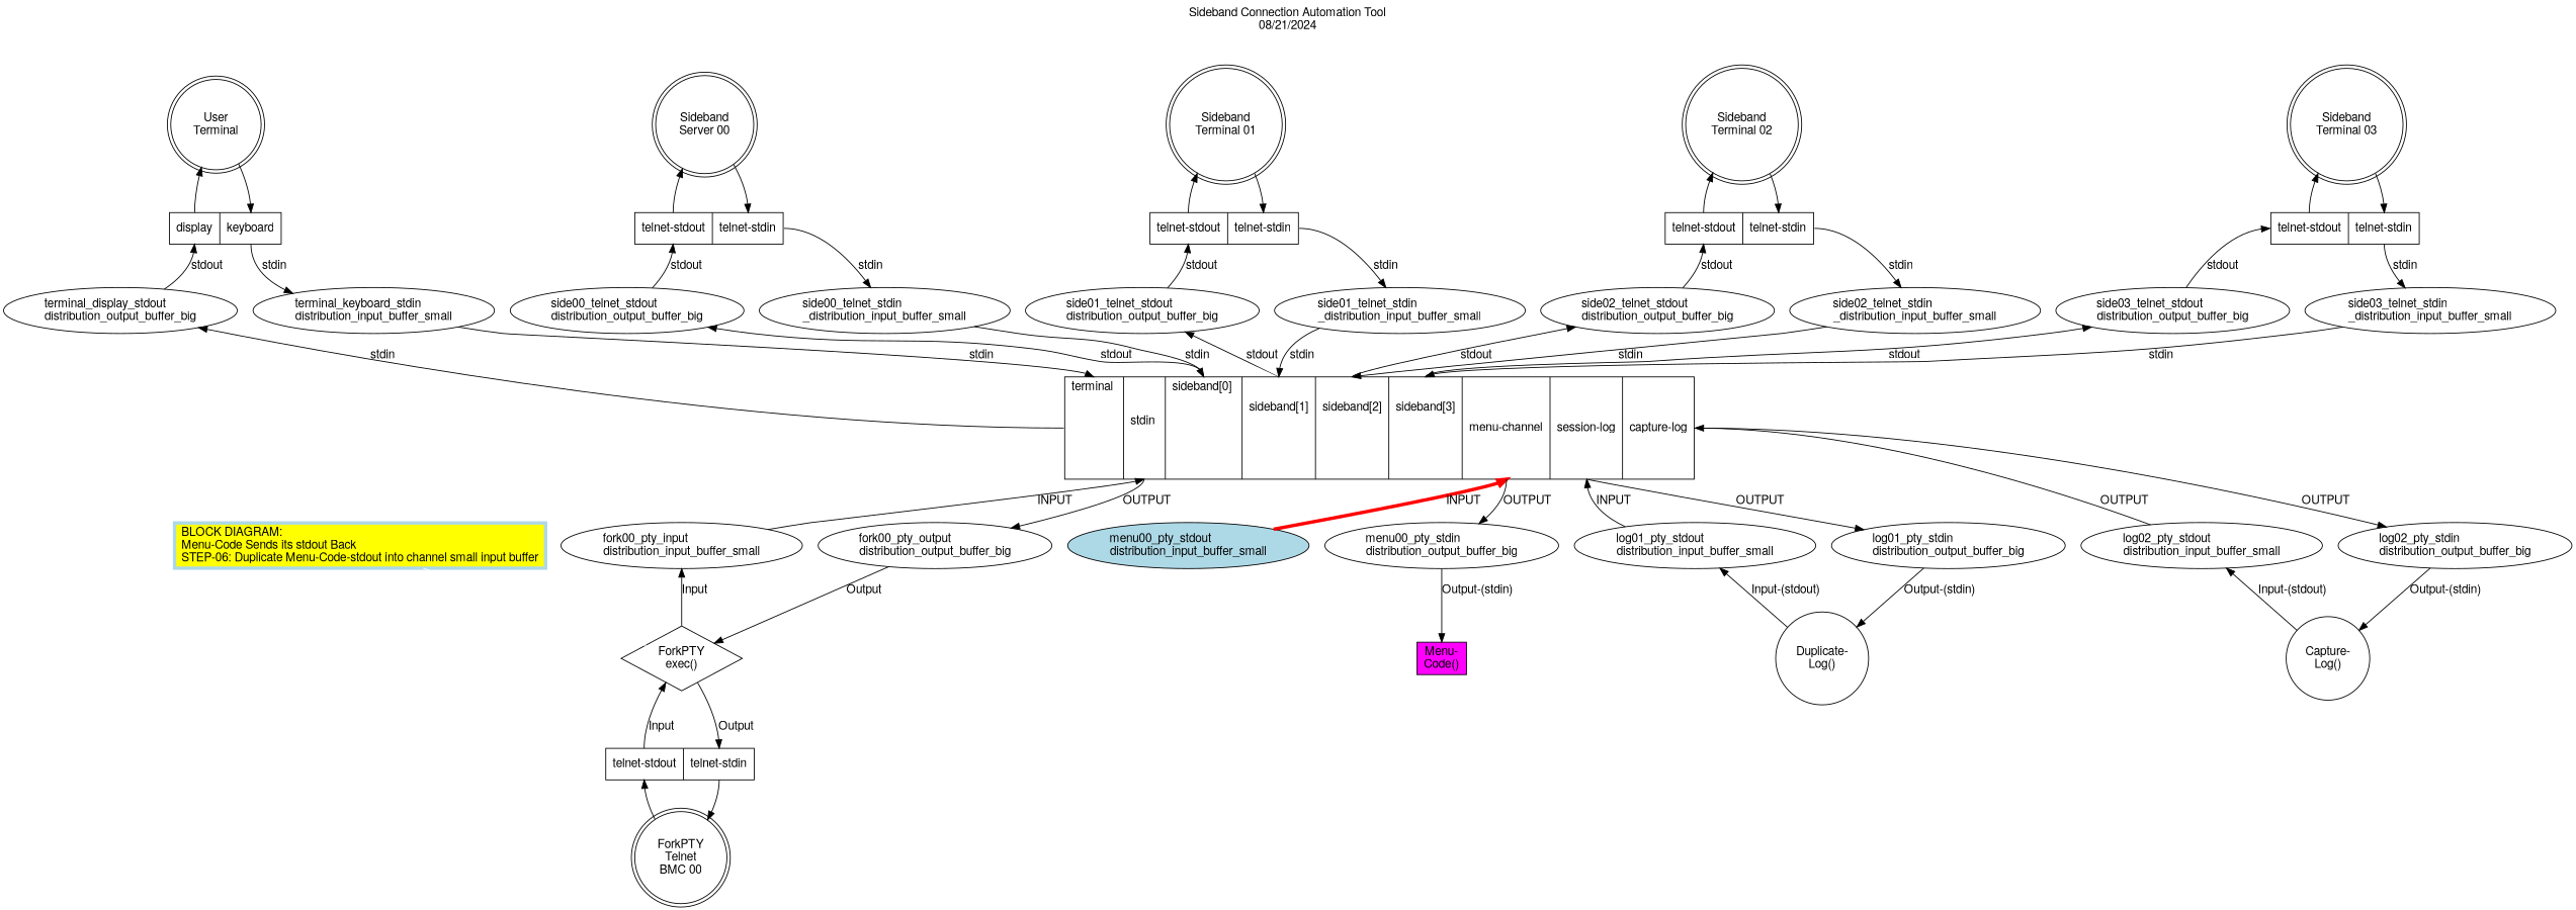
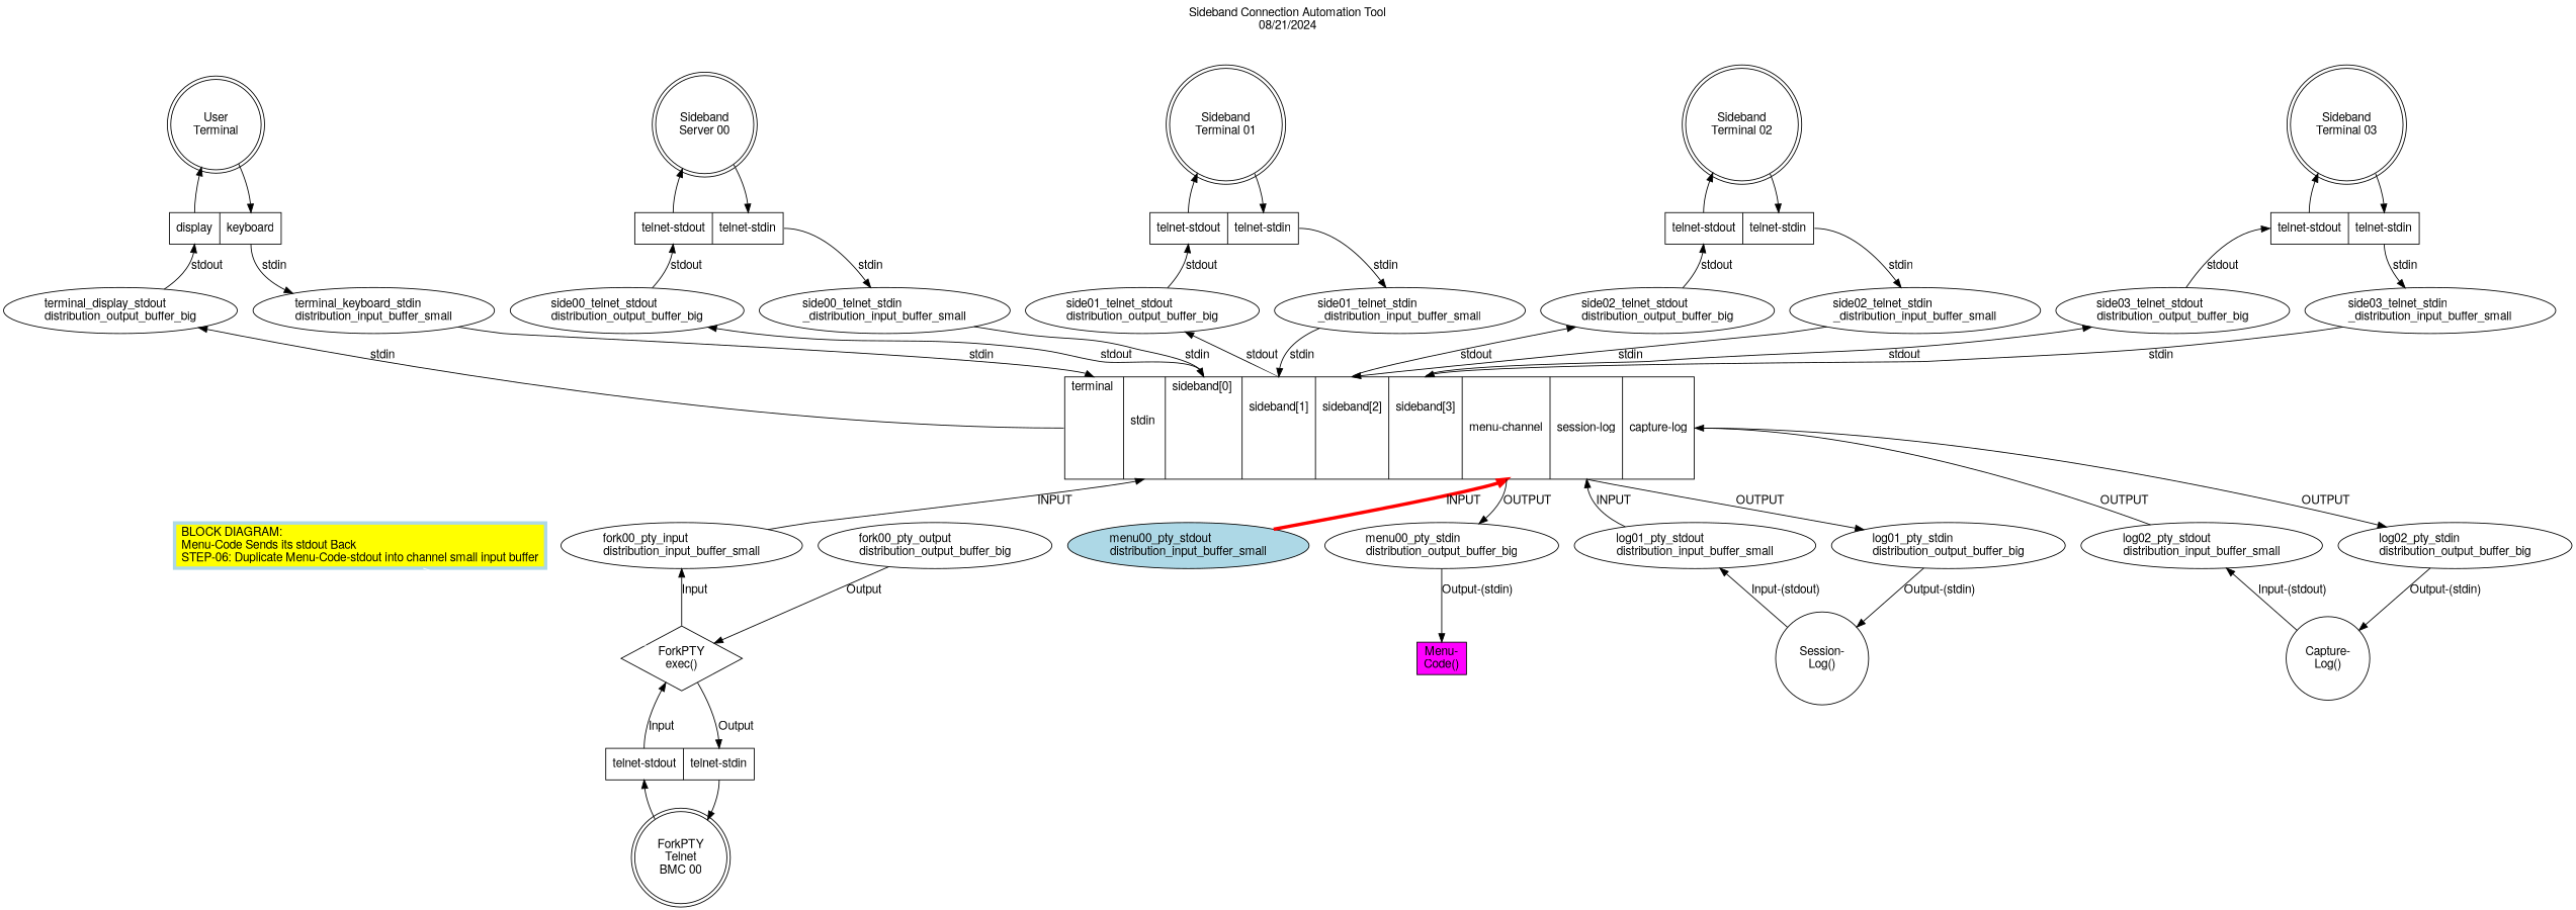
  digraph {
    fontname="Helvetica,Arial,sans-serif"
    label="Sideband Connection Automation Tool\n08/21/2024"
    labelloc=t
    rankdir=TB
    node [fontname="Helvetica,Arial,sans-serif" shape=ellipse]
    edge [fontname="Helvetica,Arial,sans-serif"]
    n1 [label="<f0> terminal \n\n\n\n\n\n\n | <f1> stdin \n\n | <f2> sideband[0] \n\n\n\n\n\n\n | <f3> sideband[1]\n\n\n\n | <f4> sideband[2]\n\n\n\n | <f5> sideband[3]\n\n\n\n | <f6> menu-channel | <f7> session-log | <f8> capture-log" shape=record]
    n2 [label="fork00_pty_input\ldistribution_input_buffer_small"]
    n3 [label="fork00_pty_output\ldistribution_output_buffer_big"]
    n4 [fillcolor=lightblue label="menu00_pty_stdout\ldistribution_input_buffer_small" style=filled]
    n5 [label="menu00_pty_stdin\ldistribution_output_buffer_big"]
    n6 [label="log01_pty_stdout\ldistribution_input_buffer_small"]
    n7 [label="log01_pty_stdin\ldistribution_output_buffer_big"]
    n8 [label="log02_pty_stdout\ldistribution_input_buffer_small"]
    n9 [label="log02_pty_stdin\ldistribution_output_buffer_big"]
    n10 [label="ForkPTY\nexec()" shape=diamond]
    n11 [fillcolor=magenta label="Menu-\nCode()" shape=box style=filled]
-   n12 [label="Duplicate-\nLog()" shape=circle]
+   n12 [label="Session-\nLog()" shape=circle]
    n13 [label="Capture-\nLog()" shape=circle]
    n14 [color=lightblue fillcolor=yellow label="BLOCK DIAGRAM:\lMenu-Code Sends its stdout Back\lSTEP-06: Duplicate Menu-Code-stdout into channel small input buffer" penwidth=4.0 shape=box style=filled]
    n15 [label="<f0> telnet-stdout | <f1> telnet-stdin" shape=record]
    n16 [label="ForkPTY\nTelnet\nBMC 00" shape=doublecircle]
    n17 [label="User\nTerminal" shape=doublecircle]
    n18 [label="<f0> display | <f1> keyboard" shape=record]
    n19 [label="terminal_display_stdout\ldistribution_output_buffer_big"]
    n20 [label="terminal_keyboard_stdin\ldistribution_input_buffer_small"]
    n21 [label="Sideband\nServer 00" shape=doublecircle]
    n22 [label="<f0> telnet-stdout | <f1> telnet-stdin" shape=record]
    n23 [label="side00_telnet_stdout\ldistribution_output_buffer_big"]
    n24 [label="side00_telnet_stdin\l_distribution_input_buffer_small"]
    n25 [label="Sideband\nTerminal 01" shape=doublecircle]
    n26 [label="<f0> telnet-stdout | <f1> telnet-stdin" shape=record]
    n27 [label="side01_telnet_stdout\ldistribution_output_buffer_big"]
    n28 [label="side01_telnet_stdin\l_distribution_input_buffer_small"]
    n29 [label="Sideband\nTerminal 02" shape=doublecircle]
    n30 [label="<f0> telnet-stdout | <f1> telnet-stdin" shape=record]
    n31 [label="side02_telnet_stdout\ldistribution_output_buffer_big"]
    n32 [label="side02_telnet_stdin\l_distribution_input_buffer_small"]
    n33 [label="Sideband\nTerminal 03" shape=doublecircle]
    n34 [label="<f0> telnet-stdout | <f1> telnet-stdin" shape=record]
    n35 [label="side03_telnet_stdout\ldistribution_output_buffer_big"]
    n36 [label="side03_telnet_stdin\l_distribution_input_buffer_small"]
    n1 -> n2 [color=black dir=back label=INPUT penwidth=1.0 tailport=f1]
-   n1 -> n3 [label=OUTPUT tailport=f1]
    n1 -> n4 [color=red dir=back label=INPUT penwidth=4.0 tailport=f6]
    n1 -> n5 [label=OUTPUT tailport=f6]
    n1 -> n6 [color=black dir=back label=INPUT penwidth=1.0 tailport=f7]
    n1 -> n7 [label=OUTPUT tailport=f7]
    n1 -> n8 [color=black dir=back label=OUTPUT penwidth=1.0 tailport=f8]
    n1 -> n9 [label=OUTPUT tailport=f8]
    n2 -> n10 [dir=back label=Input]
    n3 -> n10 [label=Output]
    n5 -> n11 [label="Output-(stdin)"]
    n6 -> n12 [dir=back label="Input-(stdout)"]
    n7 -> n12 [label="Output-(stdin)"]
    n8 -> n13 [dir=back label="Input-(stdout)"]
    n9 -> n13 [label="Output-(stdin)"]
    n10 -> n15 [dir=back headport=f0 label=Input]
    n10 -> n15 [headport=f1 label=Output]
    n14 -> n10 [color=white]
    n15 -> n16 [dir=back tailport=f0]
    n15 -> n16 [tailport=f1]
    n17 -> n18 [dir=back headport=f0]
    n17 -> n18 [color=black headport=f1 penwidth=1.0]
    n18 -> n19 [dir=back label=stdout tailport=f0]
    n18 -> n20 [color=black label=stdin penwidth=1.0 tailport=f1]
    n19 -> n1 [dir=back headport=f0 label=stdin]
    n20 -> n1 [color=black headport=f0 label=stdin penwidth=1.0]
    n21 -> n22 [dir=back headport=f0]
    n21 -> n22 [headport=f1]
    n22 -> n23 [dir=back label=stdout tailport=f0]
    n22 -> n24 [label=stdin tailport=f1]
    n23 -> n1 [dir=back headport=f2 label=stdout]
    n24 -> n1 [headport=f2 label=stdin]
    n25 -> n26 [dir=back headport=f0]
    n25 -> n26 [headport=f1]
    n26 -> n27 [dir=back label=stdout tailport=f0]
    n26 -> n28 [label=stdin tailport=f1]
    n27 -> n1 [dir=back headport=f3 label=stdout]
    n28 -> n1 [headport=f3 label=stdin]
    n29 -> n30 [dir=back headport=f0]
    n29 -> n30 [headport=f1]
    n30 -> n31 [dir=back label=stdout tailport=f0]
    n30 -> n32 [label=stdin tailport=f1]
    n31 -> n1 [dir=back headport=f4 label=stdout]
    n32 -> n1 [headport=f4 label=stdin]
    n33 -> n34 [dir=back headport=f0]
    n33 -> n34 [headport=f1]
    n34 -> n35 [dir=back label=stdout tailport=f0]
    n34 -> n36 [label=stdin tailport=f1]
    n35 -> n1 [dir=back headport=f5 label=stdout]
    n36 -> n1 [headport=f5 label=stdin]
  }
